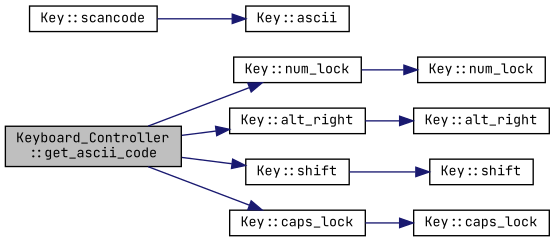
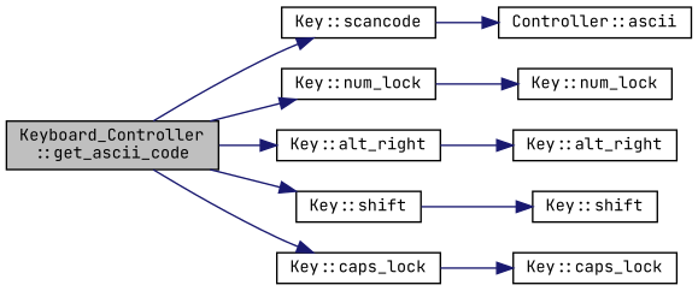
  digraph {
    fontname="JetBrains Mono"
    rankdir=LR
    node [color=black fontname="JetBrains Mono" fontsize=10 shape=record]
    edge [color=midnightblue fontname="JetBrains Mono" fontsize=10 labelfontname=FreeSans labelfontsize=10 style=solid]
    n1 [fillcolor=grey75 fontcolor=black height=0.2 label="Keyboard_Controller\l::get_ascii_code" style=filled width=0.4]
    n2 [height=0.2 label="Key::scancode" width=0.4]
    n3 [height=0.2 label="Key::num_lock" width=0.4]
    n4 [height=0.2 label="Key::alt_right" width=0.4]
    n5 [height=0.2 label="Key::shift" width=0.4]
    n6 [height=0.2 label="Key::caps_lock" width=0.4]
-   n7 [height=0.2 label="Key::ascii" width=0.4]
+   n7 [height=0.2 label="Controller::ascii" width=0.4]
    n8 [height=0.2 label="Key::num_lock" width=0.4]
    n9 [height=0.2 label="Key::alt_right" width=0.4]
    n10 [height=0.2 label="Key::shift" width=0.4]
    n11 [height=0.2 label="Key::caps_lock" width=0.4]
+   n1 -> n2
    n1 -> n3
    n1 -> n4
    n1 -> n5
    n1 -> n6
    n2 -> n7
    n3 -> n8
    n4 -> n9
    n5 -> n10
    n6 -> n11
  }
